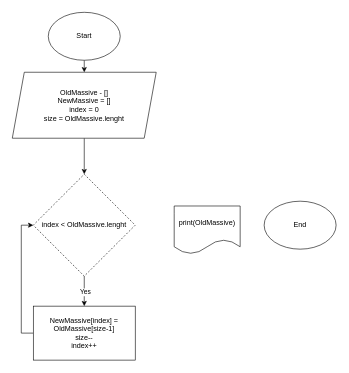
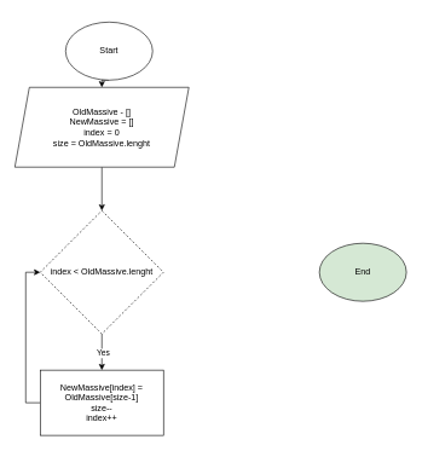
  <mxCell id="0" />
  <mxCell id="1" parent="0" />
  <mxCell id="2" style="edgeStyle=orthogonalEdgeStyle;rounded=0;orthogonalLoop=1;jettySize=auto;html=1;exitX=0.5;exitY=1;exitDx=0;exitDy=0;entryX=0.5;entryY=0;entryDx=0;entryDy=0;" edge="1" parent="1" source="3" target="5"><mxGeometry relative="1" as="geometry" /></mxCell>
- <mxCell id="3" value="Start" style="ellipse;whiteSpace=wrap;html=1;" vertex="1" parent="1"><mxGeometry x="80" y="20" width="120" height="80" as="geometry" /></mxCell>
+ <mxCell id="3" value="Start" style="ellipse;whiteSpace=wrap;html=1;" vertex="1" parent="1"><mxGeometry x="90" y="30" width="120" height="80" as="geometry" /></mxCell>
  <mxCell id="4" style="edgeStyle=orthogonalEdgeStyle;rounded=0;orthogonalLoop=1;jettySize=auto;html=1;exitX=0.5;exitY=1;exitDx=0;exitDy=0;entryX=0.5;entryY=0;entryDx=0;entryDy=0;" edge="1" parent="1" source="5" target="8"><mxGeometry relative="1" as="geometry" /></mxCell>
  <mxCell id="5" value="OldMassive - []&lt;br&gt;NewMassive = []&lt;br&gt;index = 0&lt;br&gt;size = OldMassive.lenght" style="shape=parallelogram;perimeter=parallelogramPerimeter;whiteSpace=wrap;html=1;fixedSize=1;" vertex="1" parent="1"><mxGeometry x="20" y="120" width="240" height="110" as="geometry" /></mxCell>
  <mxCell id="6" style="edgeStyle=orthogonalEdgeStyle;rounded=0;orthogonalLoop=1;jettySize=auto;html=1;exitX=0.5;exitY=1;exitDx=0;exitDy=0;entryX=0.5;entryY=0;entryDx=0;entryDy=0;" edge="1" parent="1" source="8" target="10"><mxGeometry relative="1" as="geometry" /></mxCell>
  <mxCell id="7" value="Yes" style="edgeLabel;html=1;align=center;verticalAlign=middle;resizable=0;points=[];" vertex="1" connectable="0" parent="6"><mxGeometry x="0.04" y="1" relative="1" as="geometry"><mxPoint as="offset" /></mxGeometry></mxCell>
  <mxCell id="8" value="index &amp;lt; OldMassive.lenght" style="rhombus;whiteSpace=wrap;html=1;dashed=1;" vertex="1" parent="1"><mxGeometry x="55" y="290" width="170" height="170" as="geometry" /></mxCell>
  <mxCell id="9" style="edgeStyle=orthogonalEdgeStyle;rounded=0;orthogonalLoop=1;jettySize=auto;html=1;exitX=0;exitY=0.5;exitDx=0;exitDy=0;entryX=0;entryY=0.5;entryDx=0;entryDy=0;" edge="1" parent="1" source="10" target="8"><mxGeometry relative="1" as="geometry" /></mxCell>
  <mxCell id="10" value="NewMassive[index] = OldMassive[size-1]&lt;br&gt;size--&lt;br&gt;index++" style="rounded=0;whiteSpace=wrap;html=1;" vertex="1" parent="1"><mxGeometry x="55" y="510" width="170" height="90" as="geometry" /></mxCell>
- <mxCell id="11" value="print(OldMassive)" style="shape=document;whiteSpace=wrap;html=1;boundedLbl=1;" vertex="1" parent="1"><mxGeometry x="290" y="343" width="110" height="80" as="geometry" /></mxCell>
- <mxCell id="12" value="End" style="ellipse;whiteSpace=wrap;html=1;" vertex="1" parent="1"><mxGeometry x="440" y="335" width="120" height="80" as="geometry" /></mxCell>
+ <mxCell id="12" value="End" style="ellipse;whiteSpace=wrap;html=1;fillColor=#d5e8d4;" vertex="1" parent="1"><mxGeometry x="440" y="335" width="120" height="80" as="geometry" /></mxCell>
